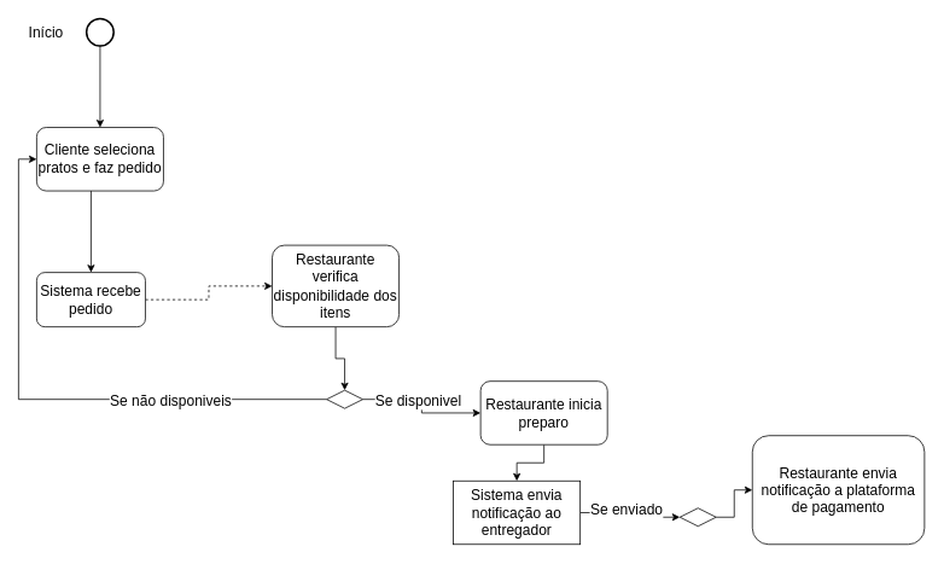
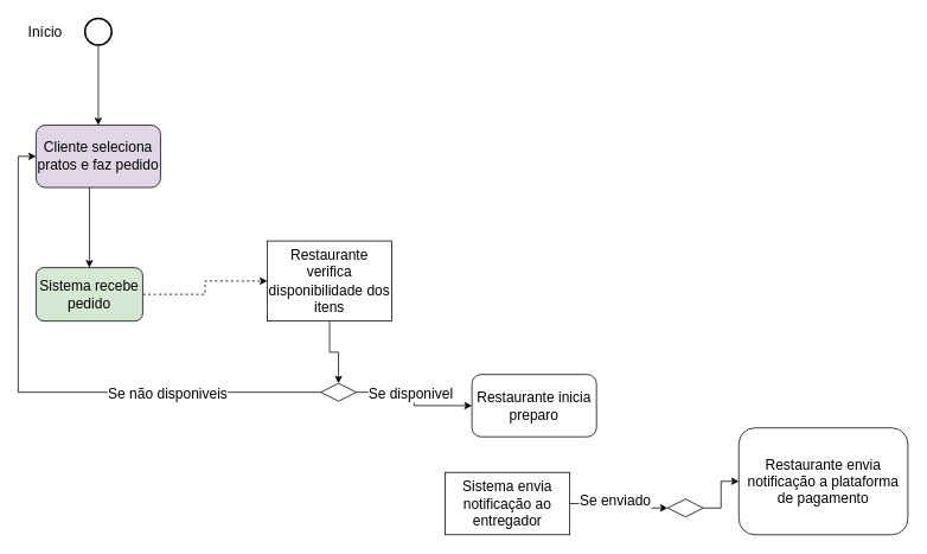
  <mxCell id="0" />
  <mxCell id="1" parent="0" />
  <mxCell id="2" style="edgeStyle=orthogonalEdgeStyle;rounded=0;orthogonalLoop=1;jettySize=auto;html=1;entryX=0.5;entryY=0;entryDx=0;entryDy=0;fontSize=16;" parent="1" edge="1"><mxGeometry relative="1" as="geometry"><mxPoint x="100" y="210" as="sourcePoint" /><mxPoint x="100" y="300" as="targetPoint" /></mxGeometry></mxCell>
- <mxCell id="3" value="Cliente seleciona pratos e faz pedido" style="rounded=1;whiteSpace=wrap;html=1;fontSize=16;" parent="1" vertex="1"><mxGeometry x="40" y="140" width="140" height="70" as="geometry" /></mxCell>
+ <mxCell id="3" value="Cliente seleciona pratos e faz pedido" style="rounded=1;whiteSpace=wrap;html=1;fontSize=16;fillColor=#e1d5e7;" parent="1" vertex="1"><mxGeometry x="40" y="140" width="140" height="70" as="geometry" /></mxCell>
  <mxCell id="4" style="edgeStyle=orthogonalEdgeStyle;rounded=0;orthogonalLoop=1;jettySize=auto;html=1;entryX=0.5;entryY=0;entryDx=0;entryDy=0;fontSize=16;" parent="1" source="5" target="3" edge="1"><mxGeometry relative="1" as="geometry" /></mxCell>
  <mxCell id="5" value="" style="strokeWidth=2;html=1;shape=mxgraph.flowchart.start_2;whiteSpace=wrap;fontSize=16;" parent="1" vertex="1"><mxGeometry x="95" y="20" width="30" height="30" as="geometry" /></mxCell>
  <mxCell id="6" value="Início" style="text;html=1;align=center;verticalAlign=middle;resizable=0;points=[];autosize=1;strokeColor=none;fillColor=none;fontSize=16;" parent="1" vertex="1"><mxGeometry x="20" y="20" width="60" height="30" as="geometry" /></mxCell>
  <mxCell id="7" style="edgeStyle=orthogonalEdgeStyle;rounded=0;orthogonalLoop=1;jettySize=auto;html=1;entryX=0;entryY=0.5;entryDx=0;entryDy=0;fontSize=16;dashed=1;" parent="1" source="8" target="10" edge="1"><mxGeometry relative="1" as="geometry" /></mxCell>
- <mxCell id="8" value="Sistema recebe pedido" style="rounded=1;whiteSpace=wrap;html=1;fontSize=16;" parent="1" vertex="1"><mxGeometry x="40" y="300" width="120" height="60" as="geometry" /></mxCell>
+ <mxCell id="8" value="Sistema recebe pedido" style="rounded=1;whiteSpace=wrap;html=1;fontSize=16;fillColor=#d5e8d4;" parent="1" vertex="1"><mxGeometry x="40" y="300" width="120" height="60" as="geometry" /></mxCell>
  <mxCell id="9" style="edgeStyle=orthogonalEdgeStyle;rounded=0;orthogonalLoop=1;jettySize=auto;html=1;entryX=0.5;entryY=0;entryDx=0;entryDy=0;fontSize=16;" parent="1" source="10" target="17" edge="1"><mxGeometry relative="1" as="geometry"><mxPoint x="380" y="410" as="targetPoint" /></mxGeometry></mxCell>
- <mxCell id="10" value="Restaurante verifica disponibilidade dos itens" style="rounded=1;whiteSpace=wrap;html=1;fontSize=16;" parent="1" vertex="1"><mxGeometry x="300" y="270" width="140" height="90" as="geometry" /></mxCell>
- <mxCell id="11" style="edgeStyle=orthogonalEdgeStyle;rounded=0;orthogonalLoop=1;jettySize=auto;html=1;fontSize=16;" parent="1" source="12" target="20" edge="1"><mxGeometry relative="1" as="geometry" /></mxCell>
+ <mxCell id="10" value="Restaurante verifica disponibilidade dos itens" style="whiteSpace=wrap;html=1;fontSize=16;rounded=0;" parent="1" vertex="1"><mxGeometry x="300" y="270" width="140" height="90" as="geometry" /></mxCell>
  <mxCell id="12" value="Restaurante inicia preparo" style="rounded=1;whiteSpace=wrap;html=1;fontSize=16;" parent="1" vertex="1"><mxGeometry x="530" y="420" width="140" height="70" as="geometry" /></mxCell>
  <mxCell id="13" style="edgeStyle=orthogonalEdgeStyle;rounded=0;orthogonalLoop=1;jettySize=auto;html=1;entryX=0;entryY=0.5;entryDx=0;entryDy=0;fontSize=16;" parent="1" source="17" target="12" edge="1"><mxGeometry relative="1" as="geometry" /></mxCell>
  <mxCell id="14" value="Se disponivel" style="edgeLabel;html=1;align=center;verticalAlign=middle;resizable=0;points=[];fontSize=16;" parent="13" vertex="1" connectable="0"><mxGeometry x="-0.175" y="-1" relative="1" as="geometry"><mxPoint as="offset" /></mxGeometry></mxCell>
  <mxCell id="15" style="edgeStyle=orthogonalEdgeStyle;rounded=0;orthogonalLoop=1;jettySize=auto;html=1;entryX=0;entryY=0.5;entryDx=0;entryDy=0;fontSize=16;" parent="1" source="17" target="3" edge="1"><mxGeometry relative="1" as="geometry" /></mxCell>
  <mxCell id="16" value="Se não disponiveis" style="edgeLabel;html=1;align=center;verticalAlign=middle;resizable=0;points=[];fontSize=16;" parent="15" vertex="1" connectable="0"><mxGeometry x="-0.447" relative="1" as="geometry"><mxPoint as="offset" /></mxGeometry></mxCell>
  <mxCell id="17" value="" style="rhombus;whiteSpace=wrap;html=1;fontSize=16;" parent="1" vertex="1"><mxGeometry x="360" y="430" width="40" height="20" as="geometry" /></mxCell>
  <mxCell id="18" style="edgeStyle=orthogonalEdgeStyle;rounded=0;orthogonalLoop=1;jettySize=auto;html=1;entryX=0;entryY=0.5;entryDx=0;entryDy=0;fontSize=16;" parent="1" source="20" target="23" edge="1"><mxGeometry relative="1" as="geometry"><mxPoint x="730" y="560" as="targetPoint" /></mxGeometry></mxCell>
  <mxCell id="19" value="Se enviado" style="edgeLabel;html=1;align=center;verticalAlign=middle;resizable=0;points=[];fontSize=16;" parent="18" vertex="1" connectable="0"><mxGeometry x="-0.12" y="3" relative="1" as="geometry"><mxPoint x="-1" y="-1" as="offset" /></mxGeometry></mxCell>
  <mxCell id="20" value="Sistema envia notificação ao entregador" style="whiteSpace=wrap;html=1;fontSize=16;rounded=0;" parent="1" vertex="1"><mxGeometry x="500" y="530" width="140" height="70" as="geometry" /></mxCell>
  <mxCell id="21" value="Restaurante envia notificação a plataforma de pagamento" style="rounded=1;whiteSpace=wrap;html=1;fontSize=16;" parent="1" vertex="1"><mxGeometry x="830" y="480" width="190" height="120" as="geometry" /></mxCell>
  <mxCell id="22" style="edgeStyle=orthogonalEdgeStyle;rounded=0;orthogonalLoop=1;jettySize=auto;html=1;fontSize=16;" parent="1" source="23" target="21" edge="1"><mxGeometry relative="1" as="geometry" /></mxCell>
  <mxCell id="23" value="" style="rhombus;whiteSpace=wrap;html=1;fontSize=16;" parent="1" vertex="1"><mxGeometry x="750" y="560" width="40" height="20" as="geometry" /></mxCell>
